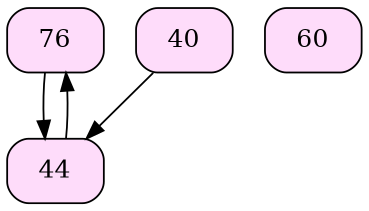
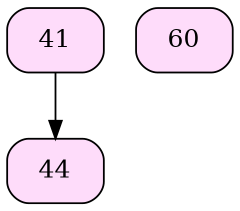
  digraph {
    node [fillcolor="#FEDCFA" labelloc=t shape=Mrecord splines=true style=filled]
-   n1 [label=76]
    n2 [label=44]
-   n3 [label=40]
+   n3 [label=41]
    n4 [label=60]
-   n1 -> n2
-   n2 -> n1
    n3 -> n2
  }
